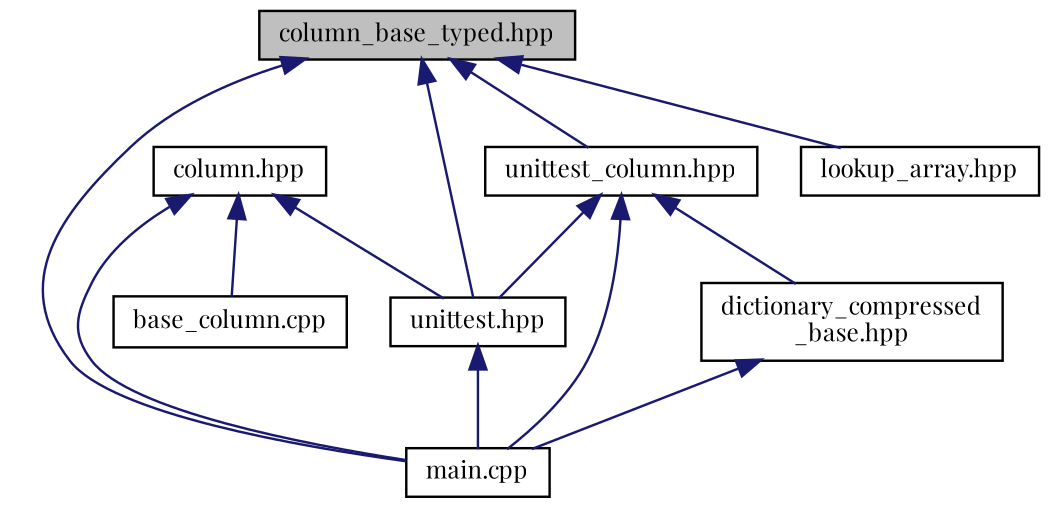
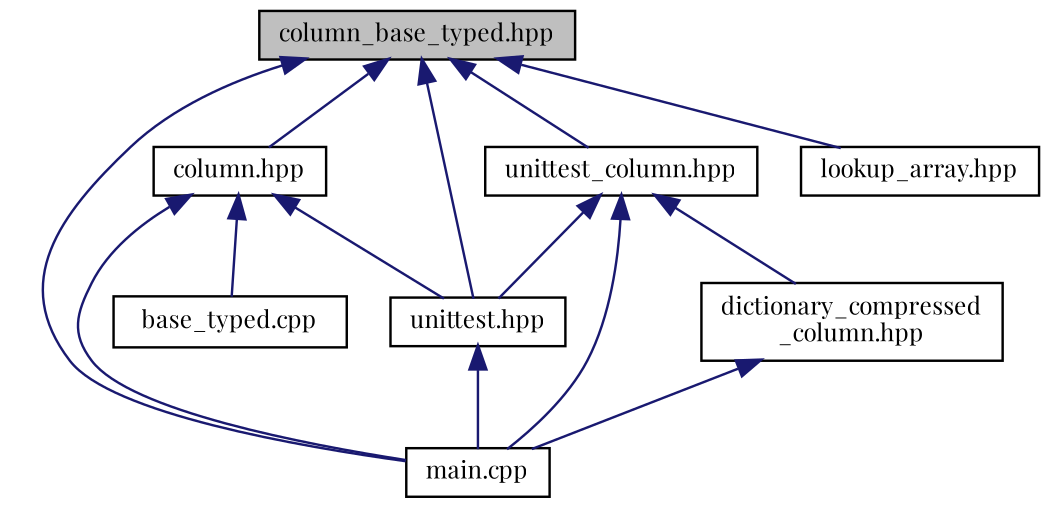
  digraph {
    fontname="Playfair Display"
    node [color=black fillcolor=white fontname="Playfair Display" fontsize=10 shape=record style=filled]
    edge [color=midnightblue dir=back fontname="Playfair Display" fontsize=10 labelfontname=Helvetica labelfontsize=10 style=solid]
    n1 [fillcolor=grey75 fontcolor=black height=0.2 label="column_base_typed.hpp" width=0.4]
    n2 [height=0.2 label="column.hpp" width=0.4]
    n3 [height=0.2 label="lookup_array.hpp" width=0.4]
    n4 [height=0.2 label="main.cpp" width=0.4]
    n5 [height=0.2 label="unittest.hpp" width=0.4]
    n6 [height=0.2 label="unittest_column.hpp" width=0.4]
-   n7 [height=0.2 label="base_column.cpp" width=0.4]
-   n8 [height=0.2 label="dictionary_compressed\l_base.hpp" width=0.4]
+   n7 [height=0.2 label="base_typed.cpp" width=0.4]
+   n8 [height=0.2 label="dictionary_compressed\l_column.hpp" width=0.4]
+   n1 -> n2
    n1 -> n3
    n1 -> n4
    n1 -> n5
    n1 -> n6
    n2 -> n4
    n2 -> n5
    n2 -> n7
    n5 -> n4
    n6 -> n4
    n6 -> n5
    n6 -> n8
    n8 -> n4
  }
